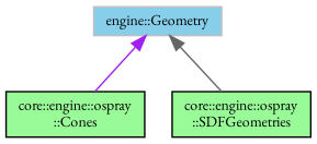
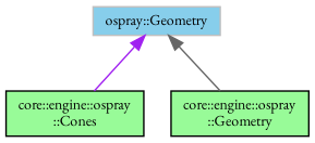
  digraph {
    fontname="EB Garamond"
    rankdir=TB
    node [color=black fillcolor=palegreen fontname="EB Garamond" fontsize=10 shape=record style=filled]
    edge [dir=back fontname="EB Garamond" fontsize=10 labelfontname=Helvetica labelfontsize=10 style=solid]
-   n1 [color=grey75 fillcolor=skyblue height=0.2 label="engine::Geometry" width=0.4]
+   n1 [color=grey75 fillcolor=skyblue height=0.2 label="ospray::Geometry" width=0.4]
    n2 [height=0.2 label="core::engine::ospray\l::Cones" width=0.4]
-   n3 [height=0.2 label="core::engine::ospray\l::SDFGeometries" width=0.4]
+   n3 [height=0.2 label="core::engine::ospray\l::Geometry" width=0.4]
    n1 -> n2 [color=purple]
    n1 -> n3 [color=gray40]
  }
